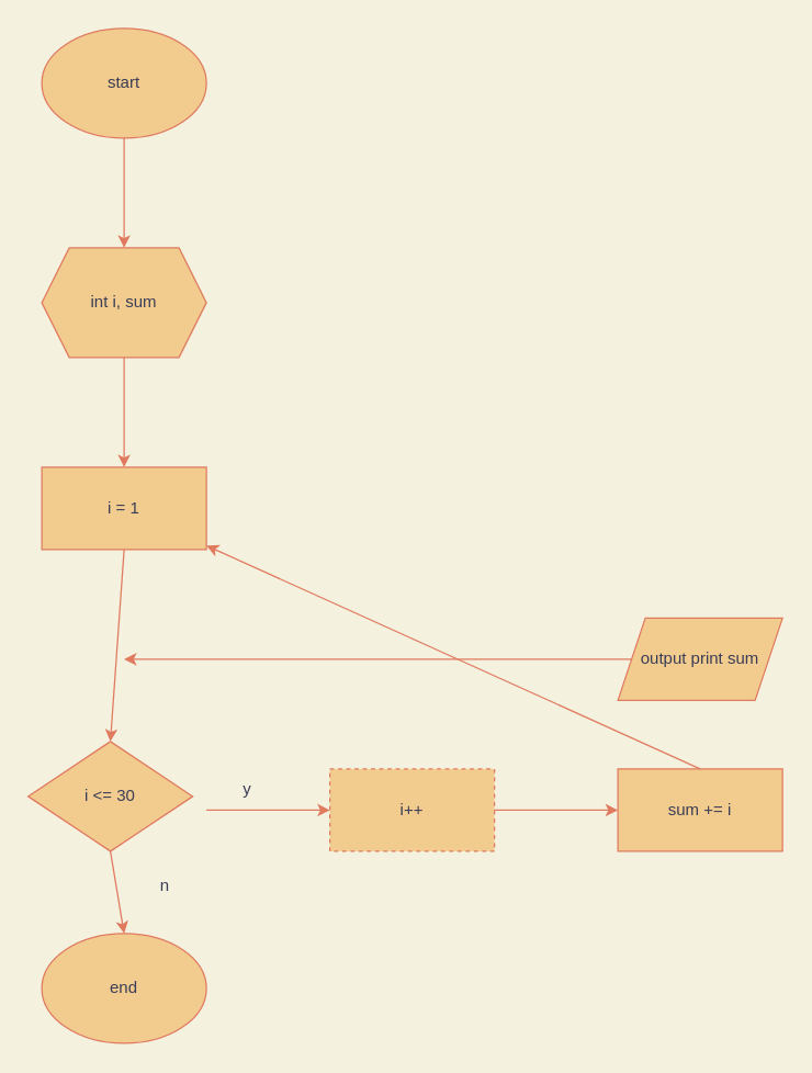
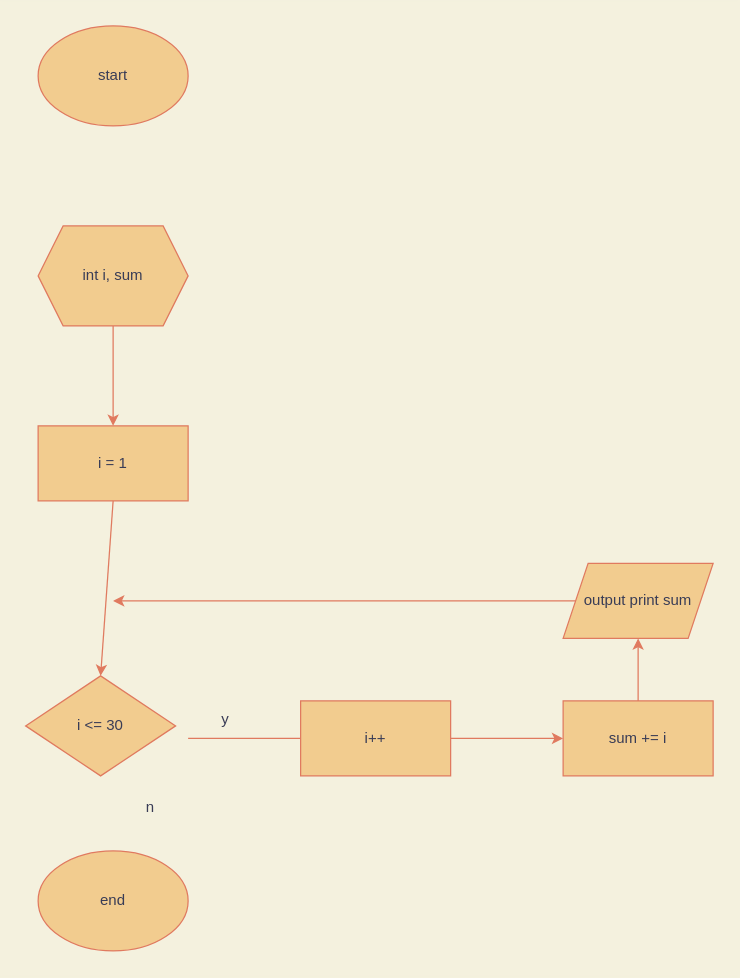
  <mxCell id="0" />
  <mxCell id="1" parent="0" />
  <mxCell id="2" value="start" style="ellipse;whiteSpace=wrap;html=1;fillColor=#F2CC8F;strokeColor=#E07A5F;fontColor=#393C56;" vertex="1" parent="1"><mxGeometry x="30" width="120" height="80" as="geometry" y="20" /></mxCell>
  <mxCell id="3" value="end" style="ellipse;whiteSpace=wrap;html=1;fillColor=#F2CC8F;strokeColor=#E07A5F;fontColor=#393C56;" vertex="1" parent="1"><mxGeometry x="30" y="680" width="120" height="80" as="geometry" /></mxCell>
  <mxCell id="4" value="int i, sum" style="shape=hexagon;perimeter=hexagonPerimeter2;whiteSpace=wrap;html=1;fixedSize=1;fillColor=#F2CC8F;strokeColor=#E07A5F;fontColor=#393C56;" vertex="1" parent="1"><mxGeometry x="30" y="180" width="120" height="80" as="geometry" /></mxCell>
  <mxCell id="5" value="i = 1" style="rounded=0;whiteSpace=wrap;html=1;fillColor=#F2CC8F;strokeColor=#E07A5F;fontColor=#393C56;" vertex="1" parent="1"><mxGeometry x="30" y="340" width="120" height="60" as="geometry" /></mxCell>
  <mxCell id="6" value="i &amp;lt;= 30" style="rhombus;whiteSpace=wrap;html=1;fillColor=#F2CC8F;strokeColor=#E07A5F;fontColor=#393C56;" vertex="1" parent="1"><mxGeometry x="20" y="540" width="120" height="80" as="geometry" /></mxCell>
- <mxCell id="7" value="" style="endArrow=classic;html=1;rounded=0;entryX=0.5;entryY=0;entryDx=0;entryDy=0;exitX=0.5;exitY=1;exitDx=0;exitDy=0;labelBackgroundColor=#F4F1DE;strokeColor=#E07A5F;fontColor=#393C56;" edge="1" parent="1" source="2" target="4"><mxGeometry width="50" height="50" relative="1" as="geometry"><mxPoint x="-230" y="290" as="sourcePoint" /><mxPoint x="-180" y="240" as="targetPoint" /></mxGeometry></mxCell>
  <mxCell id="8" value="" style="endArrow=classic;html=1;rounded=0;entryX=0.5;entryY=0;entryDx=0;entryDy=0;exitX=0.5;exitY=1;exitDx=0;exitDy=0;labelBackgroundColor=#F4F1DE;strokeColor=#E07A5F;fontColor=#393C56;" edge="1" parent="1" source="4" target="5"><mxGeometry width="50" height="50" relative="1" as="geometry"><mxPoint x="-220" y="300" as="sourcePoint" /><mxPoint x="-170" y="250" as="targetPoint" /></mxGeometry></mxCell>
- <mxCell id="9" value="" style="endArrow=classic;html=1;rounded=0;entryX=0;entryY=0.5;entryDx=0;entryDy=0;exitX=0;exitY=1;exitDx=0;exitDy=0;labelBackgroundColor=#F4F1DE;strokeColor=#E07A5F;fontColor=#393C56;" edge="1" parent="1" source="12" target="14"><mxGeometry width="50" height="50" relative="1" as="geometry"><mxPoint x="-210" y="380" as="sourcePoint" /><mxPoint x="-60" y="420" as="targetPoint" /></mxGeometry></mxCell>
- <mxCell id="10" value="" style="endArrow=classic;html=1;rounded=0;entryX=0.5;entryY=0;entryDx=0;entryDy=0;exitX=0.5;exitY=1;exitDx=0;exitDy=0;labelBackgroundColor=#F4F1DE;strokeColor=#E07A5F;fontColor=#393C56;" edge="1" parent="1" source="6" target="3"><mxGeometry width="50" height="50" relative="1" as="geometry"><mxPoint x="-200" y="390" as="sourcePoint" /><mxPoint x="-150" y="340" as="targetPoint" /></mxGeometry></mxCell>
+ <mxCell id="9" value="" style="endArrow=none;html=1;rounded=0;entryX=0;entryY=0.5;entryDx=0;entryDy=0;exitX=0;exitY=1;exitDx=0;exitDy=0;labelBackgroundColor=#F4F1DE;strokeColor=#E07A5F;fontColor=#393C56;" edge="1" parent="1" source="12" target="14"><mxGeometry width="50" height="50" relative="1" as="geometry"><mxPoint x="-210" y="380" as="sourcePoint" /><mxPoint x="-60" y="420" as="targetPoint" /></mxGeometry></mxCell>
  <mxCell id="11" value="" style="endArrow=classic;html=1;rounded=0;entryX=0.5;entryY=0;entryDx=0;entryDy=0;exitX=0.5;exitY=1;exitDx=0;exitDy=0;labelBackgroundColor=#F4F1DE;strokeColor=#E07A5F;fontColor=#393C56;" edge="1" parent="1" source="5" target="6"><mxGeometry width="50" height="50" relative="1" as="geometry"><mxPoint x="-190" y="330" as="sourcePoint" /><mxPoint x="-140" y="280" as="targetPoint" /></mxGeometry></mxCell>
  <mxCell id="12" value="y" style="text;html=1;strokeColor=none;fillColor=none;align=center;verticalAlign=middle;whiteSpace=wrap;rounded=0;fontColor=#393C56;" vertex="1" parent="1"><mxGeometry x="150" y="560" width="60" height="30" as="geometry" /></mxCell>
  <mxCell id="13" value="n" style="text;html=1;strokeColor=none;fillColor=none;align=center;verticalAlign=middle;whiteSpace=wrap;rounded=0;fontColor=#393C56;" vertex="1" parent="1"><mxGeometry x="90" y="630" width="60" height="30" as="geometry" /></mxCell>
- <mxCell id="14" value="i++" style="rounded=0;whiteSpace=wrap;html=1;fillColor=#F2CC8F;strokeColor=#E07A5F;fontColor=#393C56;dashed=1;" vertex="1" parent="1"><mxGeometry x="240" y="560" width="120" height="60" as="geometry" /></mxCell>
+ <mxCell id="14" value="i++" style="rounded=0;whiteSpace=wrap;html=1;fillColor=#F2CC8F;strokeColor=#E07A5F;fontColor=#393C56;" vertex="1" parent="1"><mxGeometry x="240" y="560" width="120" height="60" as="geometry" /></mxCell>
  <mxCell id="15" value="sum += i" style="rounded=0;whiteSpace=wrap;html=1;fillColor=#F2CC8F;strokeColor=#E07A5F;fontColor=#393C56;" vertex="1" parent="1"><mxGeometry x="450" y="560" width="120" height="60" as="geometry" /></mxCell>
- <mxCell id="16" value="" style="endArrow=classic;html=1;rounded=0;exitX=0.5;exitY=0;exitDx=0;exitDy=0;labelBackgroundColor=#F4F1DE;strokeColor=#E07A5F;fontColor=#393C56;" edge="1" parent="1" source="15" target="5"><mxGeometry width="50" height="50" relative="1" as="geometry"><mxPoint x="100" y="410" as="sourcePoint" /><mxPoint x="100" y="490" as="targetPoint" /></mxGeometry></mxCell>
+ <mxCell id="16" value="" style="endArrow=classic;html=1;rounded=0;entryX=0.5;entryY=1;entryDx=0;entryDy=0;exitX=0.5;exitY=0;exitDx=0;exitDy=0;labelBackgroundColor=#F4F1DE;strokeColor=#E07A5F;fontColor=#393C56;" edge="1" parent="1" source="15" target="18"><mxGeometry width="50" height="50" relative="1" as="geometry"><mxPoint x="100" y="410" as="sourcePoint" /><mxPoint x="100" y="490" as="targetPoint" /></mxGeometry></mxCell>
  <mxCell id="17" value="" style="endArrow=classic;html=1;rounded=0;entryX=0;entryY=0.5;entryDx=0;entryDy=0;exitX=1;exitY=0.5;exitDx=0;exitDy=0;labelBackgroundColor=#F4F1DE;strokeColor=#E07A5F;fontColor=#393C56;" edge="1" parent="1" source="14" target="15"><mxGeometry width="50" height="50" relative="1" as="geometry"><mxPoint x="110" y="490" as="sourcePoint" /><mxPoint x="110" y="570" as="targetPoint" /></mxGeometry></mxCell>
  <mxCell id="18" value="output print sum" style="shape=parallelogram;perimeter=parallelogramPerimeter;whiteSpace=wrap;html=1;fixedSize=1;fillColor=#F2CC8F;strokeColor=#E07A5F;fontColor=#393C56;" vertex="1" parent="1"><mxGeometry x="450" y="450" width="120" height="60" as="geometry" /></mxCell>
  <mxCell id="19" value="" style="endArrow=classic;html=1;rounded=0;labelBackgroundColor=#F4F1DE;strokeColor=#E07A5F;fontColor=#393C56;" edge="1" parent="1" source="18"><mxGeometry width="50" height="50" relative="1" as="geometry"><mxPoint x="520" y="570" as="sourcePoint" /><mxPoint x="90" y="480" as="targetPoint" /></mxGeometry></mxCell>
